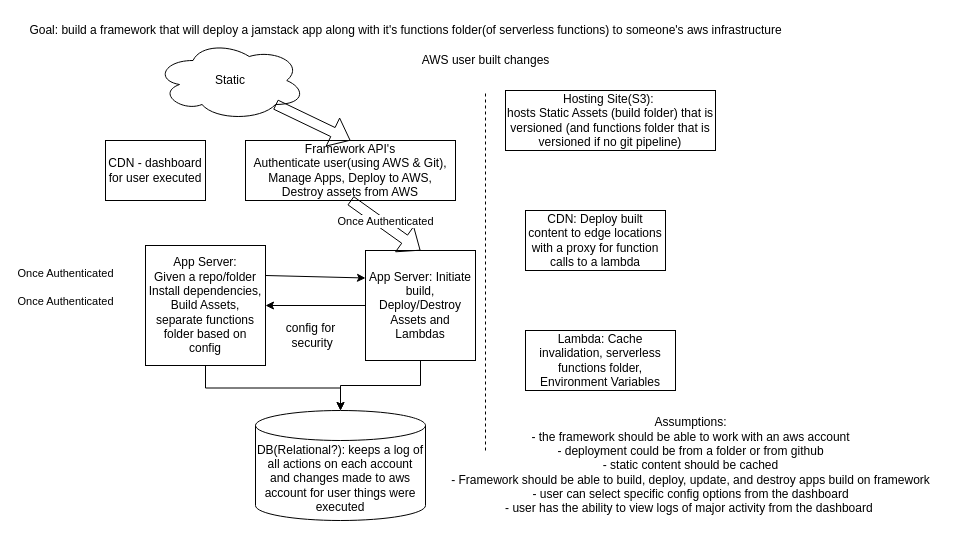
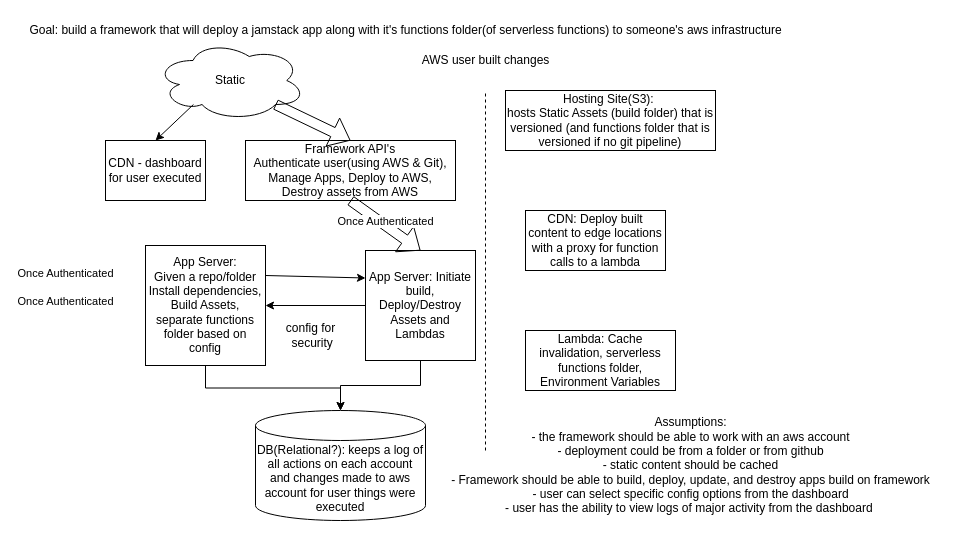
  <mxCell id="0" />
  <mxCell id="1" parent="0" />
  <mxCell id="2" value="Static" style="ellipse;shape=cloud;whiteSpace=wrap;html=1;" vertex="1" parent="1"><mxGeometry x="155" y="40" width="150" height="80" as="geometry" /></mxCell>
  <mxCell id="3" value="DB(Relational?): keeps a log of all actions on each account and changes made to aws account for user things were executed" style="shape=cylinder3;whiteSpace=wrap;html=1;boundedLbl=1;backgroundOutline=1;size=15;" vertex="1" parent="1"><mxGeometry x="255" y="410" width="170" height="110" as="geometry" /></mxCell>
  <mxCell id="4" value="" style="endArrow=none;dashed=1;html=1;" edge="1" parent="1"><mxGeometry width="50" height="50" relative="1" as="geometry"><mxPoint x="485" y="450" as="sourcePoint" /><mxPoint x="485" y="90" as="targetPoint" /></mxGeometry></mxCell>
  <mxCell id="5" value="CDN - dashboard for user executed" style="rounded=0;whiteSpace=wrap;html=1;" vertex="1" parent="1"><mxGeometry x="105" y="140" width="100" height="60" as="geometry" /></mxCell>
  <mxCell id="6" value="Framework API's&lt;br&gt;Authenticate user(using AWS &amp;amp; Git), Manage Apps, Deploy to AWS, Destroy assets from AWS" style="rounded=0;whiteSpace=wrap;html=1;" vertex="1" parent="1"><mxGeometry x="245" y="140" width="210" height="60" as="geometry" /></mxCell>
  <mxCell id="7" value="" style="edgeStyle=orthogonalEdgeStyle;rounded=0;orthogonalLoop=1;jettySize=auto;html=1;" edge="1" parent="1" source="8" target="3"><mxGeometry relative="1" as="geometry" /></mxCell>
  <mxCell id="8" value="App Server:&lt;br&gt;Given a repo/folder&lt;br&gt;Install dependencies, Build Assets, separate functions folder based on config" style="whiteSpace=wrap;html=1;aspect=fixed;" vertex="1" parent="1"><mxGeometry x="145" y="245" width="120" height="120" as="geometry" /></mxCell>
  <mxCell id="9" value="" style="edgeStyle=orthogonalEdgeStyle;rounded=0;orthogonalLoop=1;jettySize=auto;html=1;" edge="1" parent="1" source="10" target="3"><mxGeometry relative="1" as="geometry" /></mxCell>
  <mxCell id="10" value="App Server: Initiate build, Deploy/Destroy Assets and Lambdas" style="whiteSpace=wrap;html=1;aspect=fixed;" vertex="1" parent="1"><mxGeometry x="365" y="250" width="110" height="110" as="geometry" /></mxCell>
  <mxCell id="11" value="AWS user built changes" style="text;html=1;align=center;verticalAlign=middle;resizable=0;points=[];autosize=1;" vertex="1" parent="1"><mxGeometry x="405" y="50" width="160" height="20" as="geometry" /></mxCell>
  <mxCell id="12" value="Hosting Site(S3):&amp;nbsp;&lt;br&gt;hosts Static Assets (build folder) that is versioned (and functions folder that is versioned if no git pipeline)" style="whiteSpace=wrap;html=1;" vertex="1" parent="1"><mxGeometry x="505" y="90" width="210" height="60" as="geometry" /></mxCell>
  <mxCell id="13" value="CDN: Deploy built content to edge locations with a proxy for function calls to a lambda" style="whiteSpace=wrap;html=1;" vertex="1" parent="1"><mxGeometry x="525" y="210" width="140" height="60" as="geometry" /></mxCell>
  <mxCell id="14" value="Lambda: Cache invalidation, serverless functions folder, Environment Variables" style="whiteSpace=wrap;html=1;" vertex="1" parent="1"><mxGeometry x="525" y="330" width="150" height="60" as="geometry" /></mxCell>
+ <mxCell id="15" value="" style="endArrow=classic;html=1;exitX=0.253;exitY=0.8;exitDx=0;exitDy=0;exitPerimeter=0;entryX=0.5;entryY=0;entryDx=0;entryDy=0;" edge="1" parent="1" source="2" target="5"><mxGeometry width="50" height="50" relative="1" as="geometry"><mxPoint x="485" y="240" as="sourcePoint" /><mxPoint x="535" y="190" as="targetPoint" /></mxGeometry></mxCell>
  <mxCell id="16" value="" style="shape=flexArrow;endArrow=classic;html=1;entryX=0.5;entryY=0;entryDx=0;entryDy=0;exitX=0.8;exitY=0.8;exitDx=0;exitDy=0;exitPerimeter=0;" edge="1" parent="1" source="2" target="6"><mxGeometry width="50" height="50" relative="1" as="geometry"><mxPoint x="485" y="240" as="sourcePoint" /><mxPoint x="535" y="190" as="targetPoint" /><Array as="points" /></mxGeometry></mxCell>
  <mxCell id="17" value="" style="shape=flexArrow;endArrow=classic;html=1;exitX=0.5;exitY=1;exitDx=0;exitDy=0;entryX=0.5;entryY=0;entryDx=0;entryDy=0;" edge="1" parent="1" source="6" target="10"><mxGeometry width="50" height="50" relative="1" as="geometry"><mxPoint x="485" y="240" as="sourcePoint" /><mxPoint x="535" y="190" as="targetPoint" /></mxGeometry></mxCell>
  <mxCell id="18" value="" style="endArrow=classic;html=1;exitX=0;exitY=0.5;exitDx=0;exitDy=0;entryX=1;entryY=0.5;entryDx=0;entryDy=0;" edge="1" parent="1" source="10" target="8"><mxGeometry relative="1" as="geometry"><mxPoint x="455" y="280" as="sourcePoint" /><mxPoint x="264" y="287" as="targetPoint" /></mxGeometry></mxCell>
  <mxCell id="19" value="Once Authenticated" style="edgeLabel;resizable=0;html=1;align=center;verticalAlign=middle;" connectable="0" vertex="1" parent="18"><mxGeometry relative="1" as="geometry"><mxPoint x="-250.3" y="-4.18" as="offset" /></mxGeometry></mxCell>
  <mxCell id="20" value="Once Authenticated" style="edgeLabel;resizable=0;html=1;align=center;verticalAlign=middle;" connectable="0" vertex="1" parent="1"><mxGeometry x="384.999" y="220.001" as="geometry" /></mxCell>
  <mxCell id="21" value="config for&lt;br&gt;&amp;nbsp;security" style="text;html=1;align=center;verticalAlign=middle;resizable=0;points=[];autosize=1;" vertex="1" parent="1"><mxGeometry x="265" y="320" width="90" height="30" as="geometry" /></mxCell>
  <mxCell id="22" value="" style="endArrow=classic;html=1;exitX=1;exitY=0.25;exitDx=0;exitDy=0;entryX=0;entryY=0.25;entryDx=0;entryDy=0;" edge="1" parent="1" source="8" target="10"><mxGeometry relative="1" as="geometry"><mxPoint x="375" y="315" as="sourcePoint" /><mxPoint x="275" y="315" as="targetPoint" /></mxGeometry></mxCell>
  <mxCell id="23" value="Once Authenticated" style="edgeLabel;resizable=0;html=1;align=center;verticalAlign=middle;" connectable="0" vertex="1" parent="22"><mxGeometry relative="1" as="geometry"><mxPoint x="-250.3" y="-4.18" as="offset" /></mxGeometry></mxCell>
  <mxCell id="24" value="Goal: build a framework that will deploy a jamstack app along with it's functions folder(of serverless functions) to someone's aws infrastructure" style="text;html=1;align=center;verticalAlign=middle;resizable=0;points=[];autosize=1;" vertex="1" parent="1"><mxGeometry x="20" y="20" width="770" height="20" as="geometry" /></mxCell>
  <mxCell id="25" value="Assumptions:&lt;br&gt;- the framework should be able to work with an aws account&lt;br&gt;- deployment could be from a folder or from github&lt;br&gt;- static content should be cached&lt;br&gt;- Framework should be able to build, deploy, update, and destroy apps build on framework&lt;br&gt;- user can select specific config options from the dashboard&lt;br&gt;- user has the ability to view logs of major activity from the dashboard&amp;nbsp;" style="text;html=1;align=center;verticalAlign=middle;resizable=0;points=[];autosize=1;" vertex="1" parent="1"><mxGeometry x="445" y="415" width="490" height="100" as="geometry" /></mxCell>
